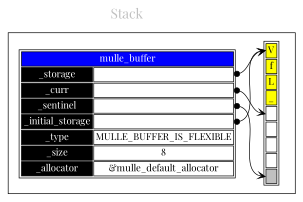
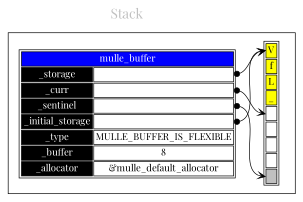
  digraph {
    rankdir=LR
    fontname="Playfair Display"
    node [shape=none fontname="Playfair Display"]
    edge [arrowhead=vee arrowtail=dot dir=both headport=cell0 fontname="Playfair Display"]
-   n1 [label=<<TABLE BORDER="1">       <TR BORDER="0"><TD BGCOLOR="blue" COLSPAN="2"><FONT COLOR="white">mulle_buffer</FONT></TD></TR>       <TR BORDER="0"><TD BGCOLOR="black"><FONT COLOR="white">_storage</FONT></TD><TD PORT="pointer_storage"></TD></TR>       <TR BORDER="0"><TD BGCOLOR="black"><FONT COLOR="white">_curr</FONT></TD><TD PORT="pointer_curr"></TD></TR>       <TR BORDER="0"><TD BGCOLOR="black"><FONT COLOR="white">_sentinel</FONT></TD><TD PORT="pointer_sentinel"></TD></TR>       <TR BORDER="0"><TD BGCOLOR="black"><FONT COLOR="white">_initial_storage</FONT></TD><TD PORT="pointer_initial_storage"></TD></TR>       <TR BORDER="0"><TD BGCOLOR="black"><FONT COLOR="white">_type</FONT></TD><TD>MULLE_BUFFER_IS_FLEXIBLE</TD></TR>       <TR BORDER="0"><TD BGCOLOR="black"><FONT COLOR="white">_size</FONT></TD><TD>8</TD></TR>       <TR BORDER="0"><TD BGCOLOR="black"><FONT COLOR="white">_allocator</FONT></TD><TD>&amp;mulle_default_allocator</TD></TR>    </TABLE>>]
+   n1 [label=<<TABLE BORDER="1">       <TR BORDER="0"><TD BGCOLOR="blue" COLSPAN="2"><FONT COLOR="white">mulle_buffer</FONT></TD></TR>       <TR BORDER="0"><TD BGCOLOR="black"><FONT COLOR="white">_storage</FONT></TD><TD PORT="pointer_storage"></TD></TR>       <TR BORDER="0"><TD BGCOLOR="black"><FONT COLOR="white">_curr</FONT></TD><TD PORT="pointer_curr"></TD></TR>       <TR BORDER="0"><TD BGCOLOR="black"><FONT COLOR="white">_sentinel</FONT></TD><TD PORT="pointer_sentinel"></TD></TR>       <TR BORDER="0"><TD BGCOLOR="black"><FONT COLOR="white">_initial_storage</FONT></TD><TD PORT="pointer_initial_storage"></TD></TR>       <TR BORDER="0"><TD BGCOLOR="black"><FONT COLOR="white">_type</FONT></TD><TD>MULLE_BUFFER_IS_FLEXIBLE</TD></TR>       <TR BORDER="0"><TD BGCOLOR="black"><FONT COLOR="white">_buffer</FONT></TD><TD>8</TD></TR>       <TR BORDER="0"><TD BGCOLOR="black"><FONT COLOR="white">_allocator</FONT></TD><TD>&amp;mulle_default_allocator</TD></TR>    </TABLE>>]
    n2 [label=<<TABLE BORDER="1">       <TR BORDER="0"><TD PORT="cell0" BGCOLOR="yellow"><FONT COLOR="black">V</FONT></TD></TR>       <TR BORDER="0"><TD PORT="cell1" BGCOLOR="yellow"><FONT COLOR="black">f</FONT></TD></TR>       <TR BORDER="0"><TD PORT="cell2" BGCOLOR="yellow"><FONT COLOR="black">L</FONT></TD></TR>       <TR BORDER="0"><TD PORT="cell3" BGCOLOR="yellow"><FONT COLOR="black">_</FONT></TD></TR>       <TR BORDER="0"><TD PORT="cell4" BGCOLOR="white"><FONT COLOR="black"> </FONT></TD></TR>       <TR BORDER="0"><TD PORT="cell5" BGCOLOR="white"><FONT COLOR="black"> </FONT></TD></TR>       <TR BORDER="0"><TD PORT="cell6" BGCOLOR="white"><FONT COLOR="black"> </FONT></TD></TR>       <TR BORDER="0"><TD PORT="cell7" BGCOLOR="white"><FONT COLOR="black"> </FONT></TD></TR>       <TR BORDER="0"><TD PORT="sentinel" BGCOLOR="gray"><FONT COLOR="gray"> </FONT></TD></TR>    </TABLE>>]
    n3 [fontcolor=gray fontsize=20 label=Stack]
    subgraph cluster_1 {
      nodesep=0.0
      ranksep=0.3
      n1
      n2
    }
    n1 -> n2 [tailport="pointer_storage:_"]
    n1 -> n2 [tailport="pointer_initial_storage:_"]
    n1 -> n2 [headport=cell4 tailport="pointer_curr:_"]
    n1 -> n2 [headport=sentinel tailport="pointer_sentinel:_"]
  }
